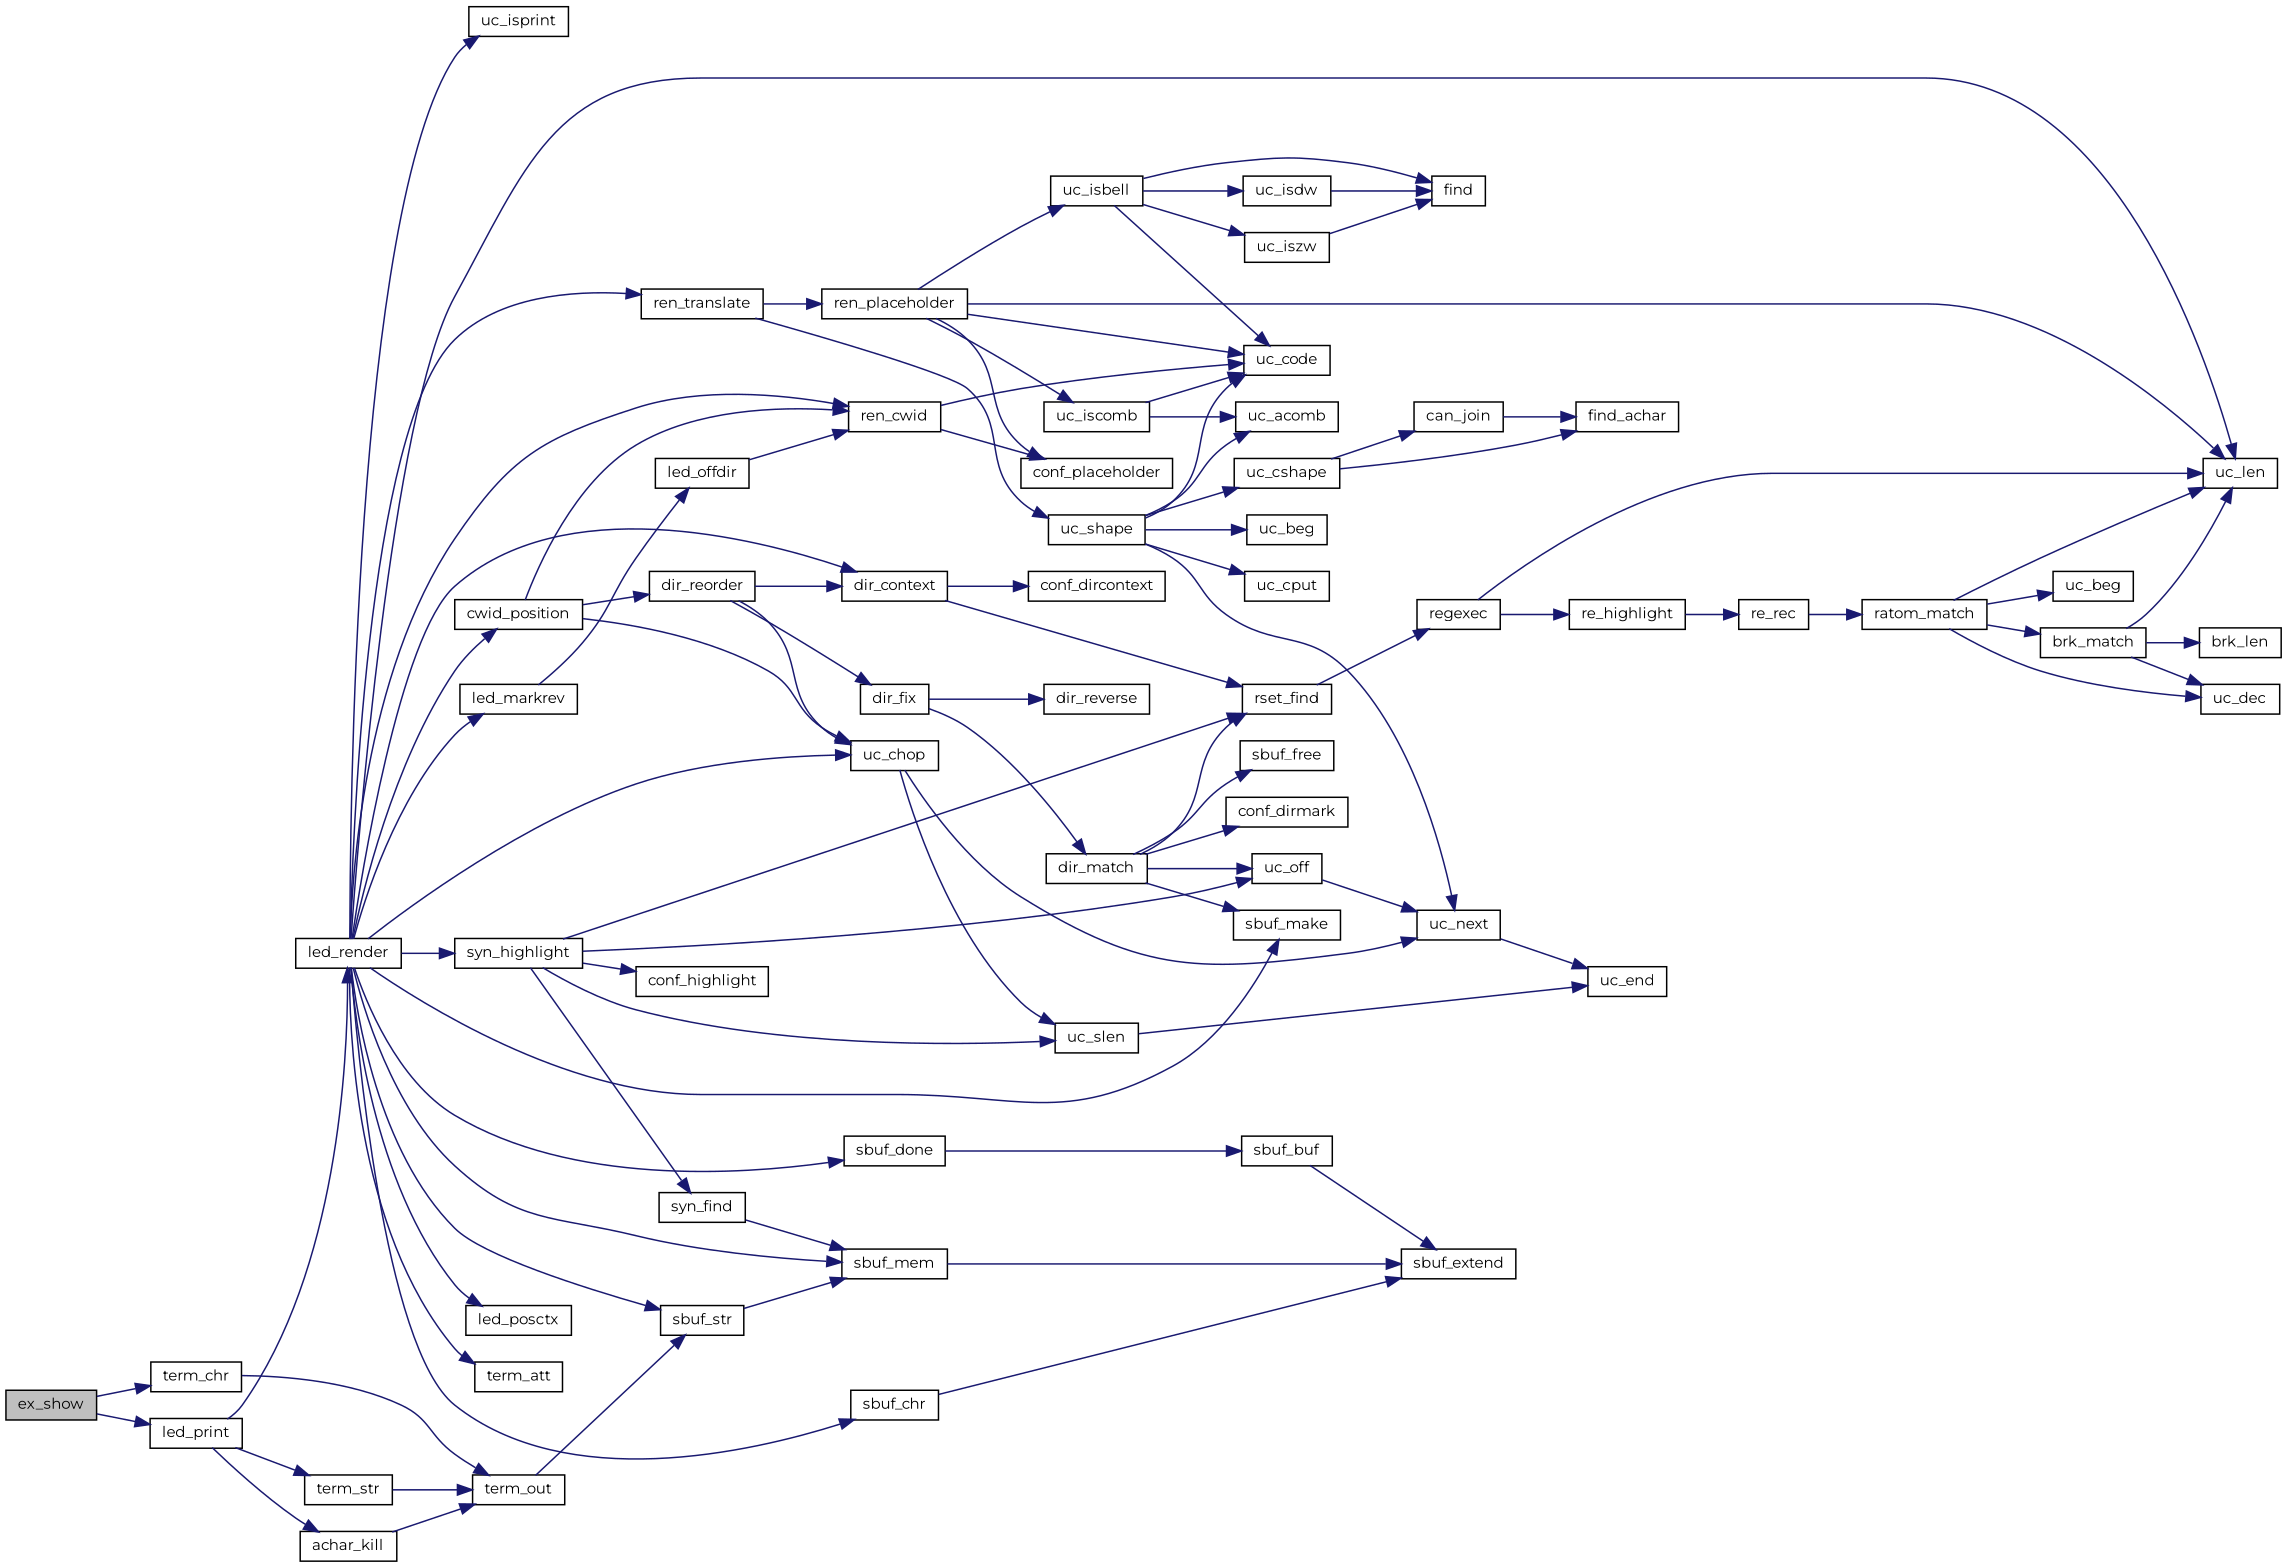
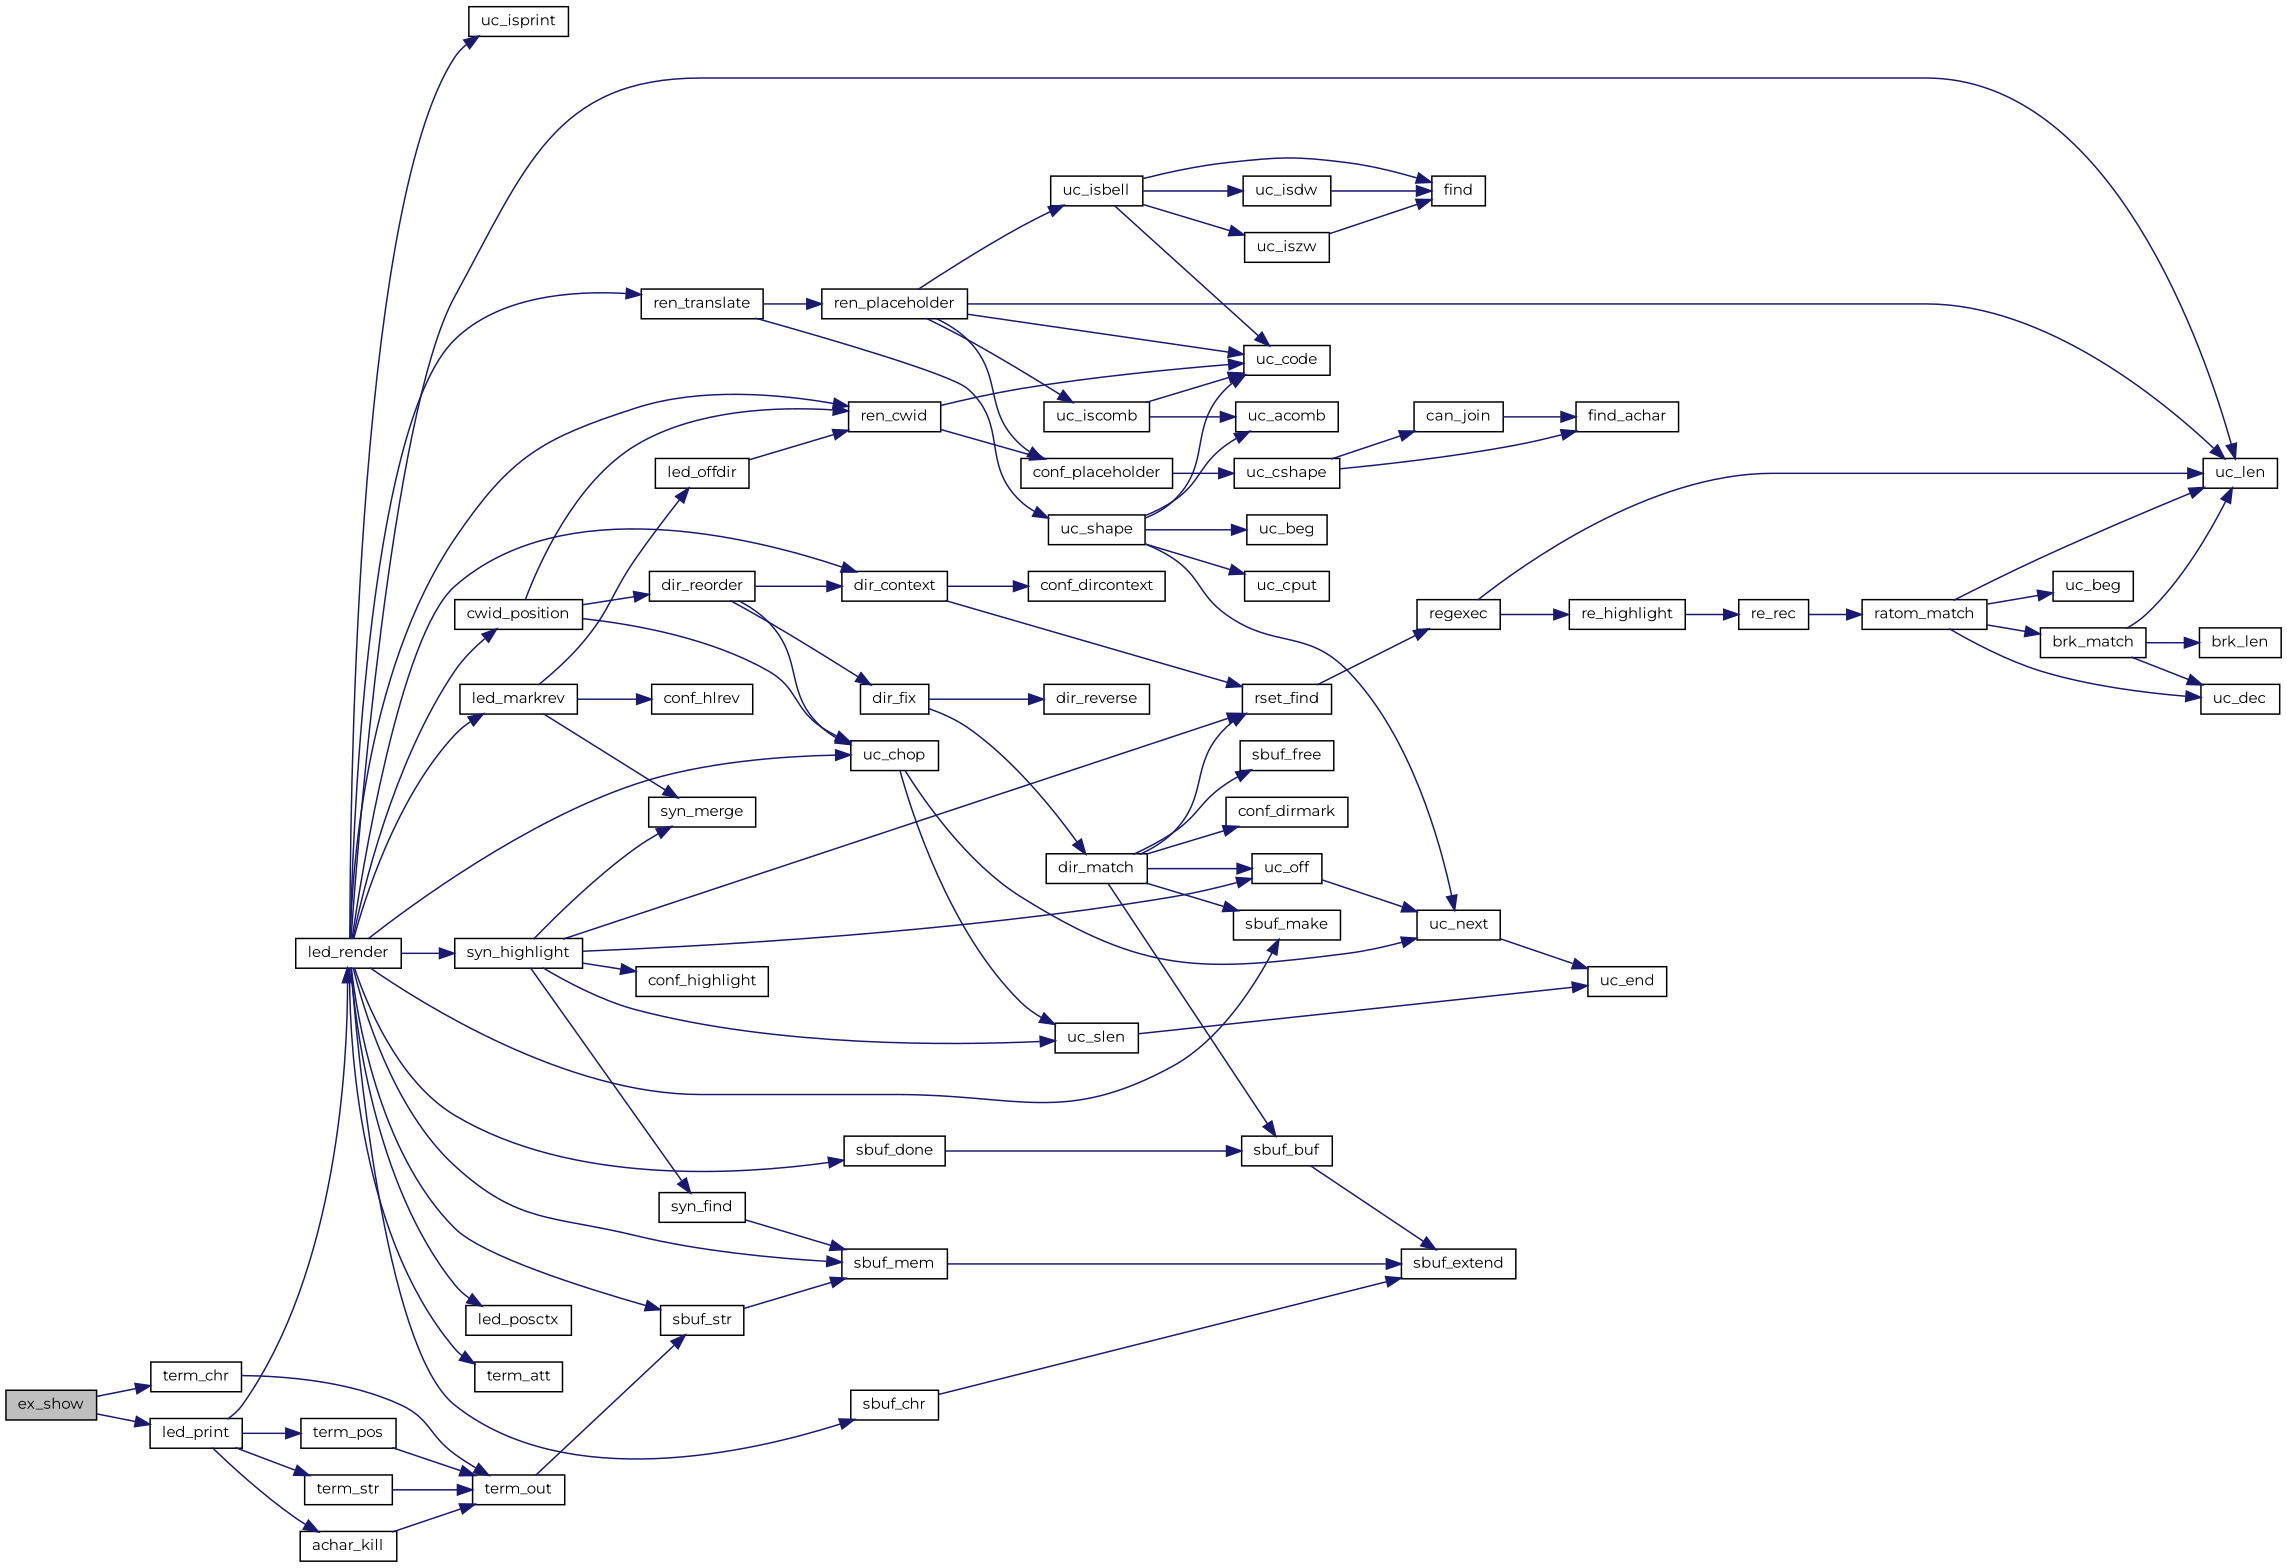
  digraph {
    fontname=Montserrat
    rankdir=LR
    node [color=black fillcolor=white fontname=Montserrat fontsize=10 shape=record style=filled]
    edge [color=midnightblue fontname=Montserrat fontsize=10 labelfontname=Helvetica labelfontsize=10 style=solid]
    n1 [fillcolor=grey75 fontcolor=black height=0.2 label=ex_show width=0.4]
    n2 [height=0.2 label=led_print width=0.4]
    n3 [height=0.2 label=term_chr width=0.4]
    n4 [height=0.2 label=led_render width=0.4]
    n5 [height=0.2 label=achar_kill width=0.4]
+   n6 [height=0.2 label=term_pos width=0.4]
    n7 [height=0.2 label=term_str width=0.4]
    n8 [height=0.2 label=term_out width=0.4]
    n9 [height=0.2 label=dir_context width=0.4]
    n10 [height=0.2 label=uc_len width=0.4]
    n11 [height=0.2 label=led_markrev width=0.4]
    n12 [height=0.2 label=ren_cwid width=0.4]
    n13 [height=0.2 label=led_posctx width=0.4]
    n14 [height=0.2 label=cwid_position width=0.4]
    n15 [height=0.2 label=sbuf_make width=0.4]
    n16 [height=0.2 label=sbuf_mem width=0.4]
    n17 [height=0.2 label=uc_chop width=0.4]
    n18 [height=0.2 label=ren_translate width=0.4]
    n19 [height=0.2 label=sbuf_chr width=0.4]
    n20 [height=0.2 label=sbuf_done width=0.4]
    n21 [height=0.2 label=sbuf_str width=0.4]
    n22 [height=0.2 label=syn_highlight width=0.4]
    n23 [height=0.2 label=term_att width=0.4]
    n24 [height=0.2 label=uc_isprint width=0.4]
    n25 [height=0.2 label=conf_dircontext width=0.4]
    n26 [height=0.2 label=rset_find width=0.4]
+   n27 [height=0.2 label=conf_hlrev width=0.4]
    n28 [height=0.2 label=led_offdir width=0.4]
+   n29 [height=0.2 label=syn_merge width=0.4]
    n30 [height=0.2 label=conf_placeholder width=0.4]
    n31 [height=0.2 label=uc_code width=0.4]
    n32 [height=0.2 label=dir_reorder width=0.4]
    n33 [height=0.2 label=sbuf_extend width=0.4]
    n34 [height=0.2 label=uc_next width=0.4]
    n35 [height=0.2 label=uc_slen width=0.4]
    n36 [height=0.2 label=ren_placeholder width=0.4]
    n37 [height=0.2 label=uc_shape width=0.4]
    n38 [height=0.2 label=sbuf_buf width=0.4]
    n39 [height=0.2 label=uc_off width=0.4]
    n40 [height=0.2 label=conf_highlight width=0.4]
    n41 [height=0.2 label=syn_find width=0.4]
    n42 [height=0.2 label=regexec width=0.4]
    n43 [height=0.2 label=re_highlight width=0.4]
    n44 [height=0.2 label=re_rec width=0.4]
    n45 [height=0.2 label=ratom_match width=0.4]
    n46 [height=0.2 label=brk_match width=0.4]
    n47 [height=0.2 label=uc_dec width=0.4]
    n48 [height=0.2 label=uc_beg width=0.4]
    n49 [height=0.2 label=brk_len width=0.4]
    n50 [height=0.2 label=dir_fix width=0.4]
    n51 [height=0.2 label=dir_match width=0.4]
    n52 [height=0.2 label=dir_reverse width=0.4]
    n53 [height=0.2 label=conf_dirmark width=0.4]
    n54 [height=0.2 label=sbuf_free width=0.4]
    n55 [height=0.2 label=uc_end width=0.4]
    n56 [height=0.2 label=uc_isbell width=0.4]
    n57 [height=0.2 label=uc_iscomb width=0.4]
    n58 [height=0.2 label=uc_acomb width=0.4]
    n59 [height=0.2 label=uc_beg width=0.4]
    n60 [height=0.2 label=uc_cput width=0.4]
    n61 [height=0.2 label=uc_cshape width=0.4]
    n62 [height=0.2 label=find width=0.4]
    n63 [height=0.2 label=uc_isdw width=0.4]
    n64 [height=0.2 label=uc_iszw width=0.4]
    n65 [height=0.2 label=can_join width=0.4]
    n66 [height=0.2 label=find_achar width=0.4]
    n1 -> n2
    n1 -> n3
    n2 -> n4
    n2 -> n5
+   n2 -> n6
    n2 -> n7
    n3 -> n8
    n4 -> n9
    n4 -> n10
    n4 -> n11
    n4 -> n12
    n4 -> n13
    n4 -> n14
    n4 -> n15
    n4 -> n16
    n4 -> n17
    n4 -> n18
    n4 -> n19
    n4 -> n20
    n4 -> n21
    n4 -> n22
    n4 -> n23
    n4 -> n24
    n5 -> n8
+   n6 -> n8
    n7 -> n8
    n8 -> n21
    n9 -> n25
    n9 -> n26
+   n11 -> n27
    n11 -> n28
+   n11 -> n29
    n12 -> n30
    n12 -> n31
    n14 -> n12
    n14 -> n17
    n14 -> n32
    n16 -> n33
    n17 -> n34
    n17 -> n35
    n18 -> n36
    n18 -> n37
    n19 -> n33
    n20 -> n38
    n21 -> n16
    n22 -> n26
+   n22 -> n29
    n22 -> n35
    n22 -> n39
    n22 -> n40
    n22 -> n41
    n26 -> n42
    n28 -> n12
    n32 -> n9
    n32 -> n17
    n32 -> n50
    n34 -> n55
    n35 -> n55
    n36 -> n10
    n36 -> n30
    n36 -> n31
    n36 -> n56
    n36 -> n57
    n37 -> n31
    n37 -> n34
    n37 -> n58
    n37 -> n59
    n37 -> n60
-   n37 -> n61
+   n30 -> n61
    n38 -> n33
    n39 -> n34
    n41 -> n16
    n42 -> n10
    n42 -> n43
    n43 -> n44
    n44 -> n45
    n45 -> n10
    n45 -> n46
    n45 -> n47
    n45 -> n48
    n46 -> n10
    n46 -> n47
    n46 -> n49
    n50 -> n51
    n50 -> n52
    n51 -> n15
    n51 -> n26
+   n51 -> n38
    n51 -> n39
    n51 -> n53
    n51 -> n54
    n56 -> n31
    n56 -> n62
    n56 -> n63
    n56 -> n64
    n57 -> n31
    n57 -> n58
    n61 -> n65
    n61 -> n66
    n63 -> n62
    n64 -> n62
    n65 -> n66
  }
